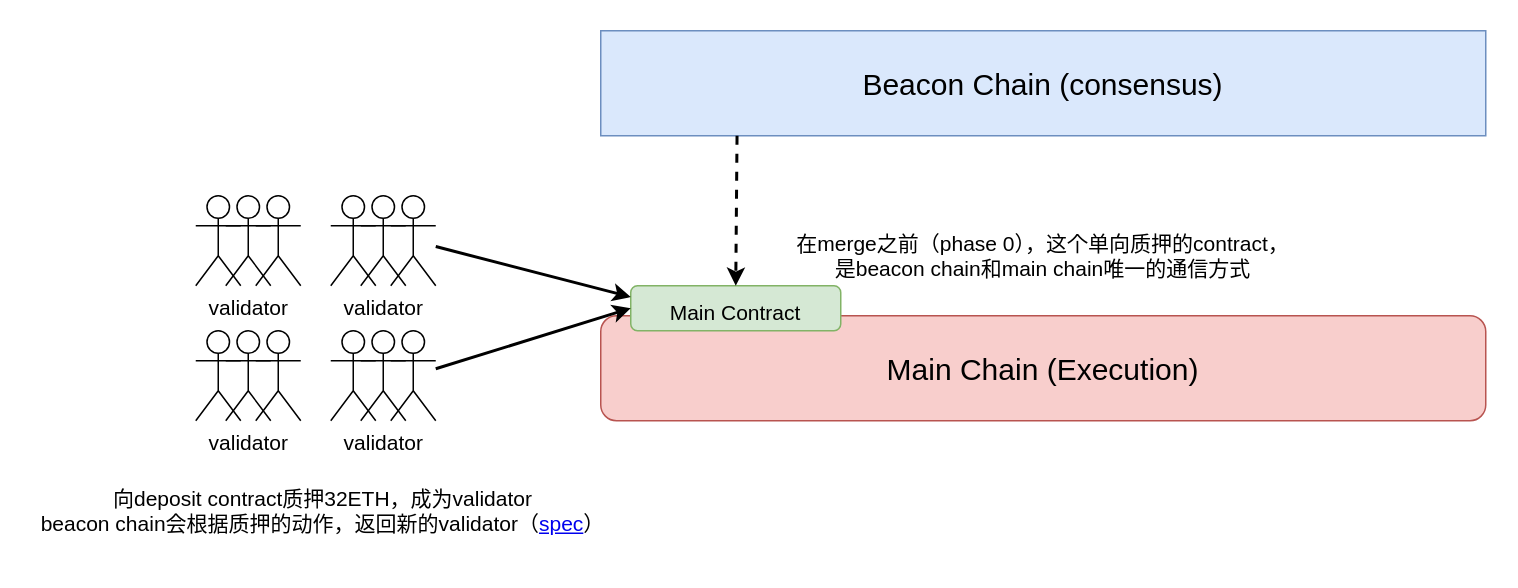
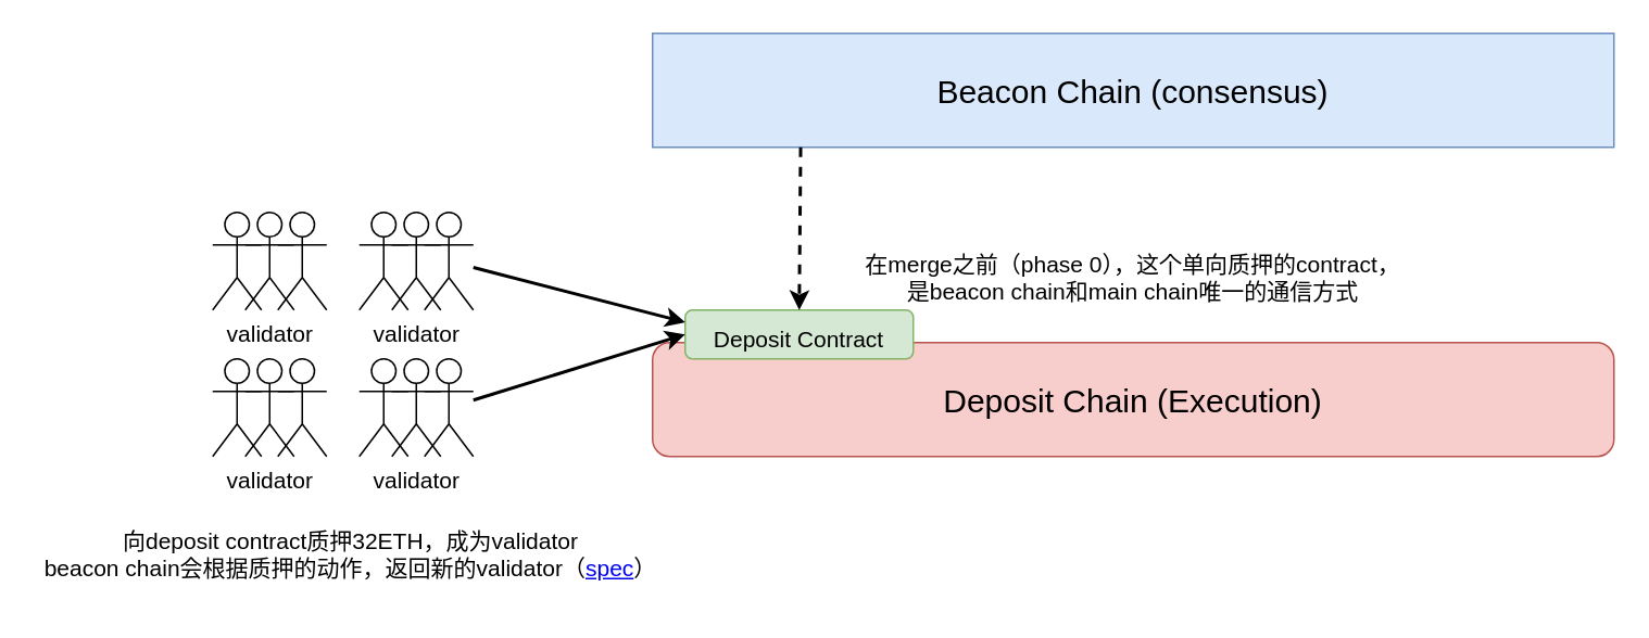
  <mxCell id="0" />
  <mxCell id="1" parent="0" />
  <mxCell id="2" value="&lt;font style=&quot;font-size: 20px;&quot;&gt;Beacon Chain (consensus)&lt;/font&gt;" style="whiteSpace=wrap;html=1;fillColor=#dae8fc;strokeColor=#6c8ebf;rounded=0;" vertex="1" parent="1"><mxGeometry x="400" y="20" width="590" height="70" as="geometry" /></mxCell>
- <mxCell id="3" value="&lt;font style=&quot;font-size: 20px;&quot;&gt;Main Chain (Execution)&lt;/font&gt;" style="rounded=1;whiteSpace=wrap;html=1;fillColor=#f8cecc;strokeColor=#b85450;" vertex="1" parent="1"><mxGeometry x="400" y="210" width="590" height="70" as="geometry" /></mxCell>
- <mxCell id="4" value="&lt;font style=&quot;font-size: 14px;&quot;&gt;Main Contract&lt;/font&gt;" style="rounded=1;whiteSpace=wrap;html=1;fontSize=20;fillColor=#d5e8d4;strokeColor=#82b366;" vertex="1" parent="1"><mxGeometry x="420" y="190" width="140" height="30" as="geometry" /></mxCell>
+ <mxCell id="3" value="&lt;font style=&quot;font-size: 20px;&quot;&gt;Deposit Chain (Execution)&lt;/font&gt;" style="rounded=1;whiteSpace=wrap;html=1;fillColor=#f8cecc;strokeColor=#b85450;" vertex="1" parent="1"><mxGeometry x="400" y="210" width="590" height="70" as="geometry" /></mxCell>
+ <mxCell id="4" value="&lt;font style=&quot;font-size: 14px;&quot;&gt;Deposit Contract&lt;/font&gt;" style="rounded=1;whiteSpace=wrap;html=1;fontSize=20;fillColor=#d5e8d4;strokeColor=#82b366;" vertex="1" parent="1"><mxGeometry x="420" y="190" width="140" height="30" as="geometry" /></mxCell>
  <mxCell id="5" value="" style="endArrow=classic;html=1;rounded=0;fontSize=14;strokeWidth=2;exitX=0.154;exitY=1;exitDx=0;exitDy=0;exitPerimeter=0;entryX=0.5;entryY=0;entryDx=0;entryDy=0;dashed=1;" edge="1" parent="1" source="2" target="4"><mxGeometry width="50" height="50" relative="1" as="geometry"><mxPoint x="690" y="210" as="sourcePoint" /><mxPoint x="740" y="160" as="targetPoint" /></mxGeometry></mxCell>
  <mxCell id="6" value="" style="shape=umlActor;verticalLabelPosition=bottom;verticalAlign=top;html=1;outlineConnect=0;fontSize=14;" vertex="1" parent="1"><mxGeometry x="130" y="130" width="30" height="60" as="geometry" /></mxCell>
  <mxCell id="7" value="validator" style="shape=umlActor;verticalLabelPosition=bottom;verticalAlign=top;html=1;outlineConnect=0;fontSize=14;" vertex="1" parent="1"><mxGeometry x="150" y="130" width="30" height="60" as="geometry" /></mxCell>
  <mxCell id="8" value="" style="shape=umlActor;verticalLabelPosition=bottom;verticalAlign=top;html=1;outlineConnect=0;fontSize=14;" vertex="1" parent="1"><mxGeometry x="170" y="130" width="30" height="60" as="geometry" /></mxCell>
  <mxCell id="9" value="" style="shape=umlActor;verticalLabelPosition=bottom;verticalAlign=top;html=1;outlineConnect=0;fontSize=14;" vertex="1" parent="1"><mxGeometry x="130" y="220" width="30" height="60" as="geometry" /></mxCell>
  <mxCell id="10" value="validator" style="shape=umlActor;verticalLabelPosition=bottom;verticalAlign=top;html=1;outlineConnect=0;fontSize=14;" vertex="1" parent="1"><mxGeometry x="150" y="220" width="30" height="60" as="geometry" /></mxCell>
  <mxCell id="11" value="" style="shape=umlActor;verticalLabelPosition=bottom;verticalAlign=top;html=1;outlineConnect=0;fontSize=14;" vertex="1" parent="1"><mxGeometry x="170" y="220" width="30" height="60" as="geometry" /></mxCell>
  <mxCell id="12" value="" style="shape=umlActor;verticalLabelPosition=bottom;verticalAlign=top;html=1;outlineConnect=0;fontSize=14;" vertex="1" parent="1"><mxGeometry x="220" y="130" width="30" height="60" as="geometry" /></mxCell>
  <mxCell id="13" value="validator" style="shape=umlActor;verticalLabelPosition=bottom;verticalAlign=top;html=1;outlineConnect=0;fontSize=14;" vertex="1" parent="1"><mxGeometry x="240" y="130" width="30" height="60" as="geometry" /></mxCell>
  <mxCell id="14" value="" style="shape=umlActor;verticalLabelPosition=bottom;verticalAlign=top;html=1;outlineConnect=0;fontSize=14;" vertex="1" parent="1"><mxGeometry x="260" y="130" width="30" height="60" as="geometry" /></mxCell>
  <mxCell id="15" value="" style="shape=umlActor;verticalLabelPosition=bottom;verticalAlign=top;html=1;outlineConnect=0;fontSize=14;" vertex="1" parent="1"><mxGeometry x="220" y="220" width="30" height="60" as="geometry" /></mxCell>
  <mxCell id="16" value="validator" style="shape=umlActor;verticalLabelPosition=bottom;verticalAlign=top;html=1;outlineConnect=0;fontSize=14;" vertex="1" parent="1"><mxGeometry x="240" y="220" width="30" height="60" as="geometry" /></mxCell>
  <mxCell id="17" value="" style="shape=umlActor;verticalLabelPosition=bottom;verticalAlign=top;html=1;outlineConnect=0;fontSize=14;" vertex="1" parent="1"><mxGeometry x="260" y="220" width="30" height="60" as="geometry" /></mxCell>
  <mxCell id="18" value="" style="endArrow=classic;html=1;rounded=0;strokeWidth=2;fontSize=14;entryX=0;entryY=0.5;entryDx=0;entryDy=0;" edge="1" parent="1" source="17" target="4"><mxGeometry width="50" height="50" relative="1" as="geometry"><mxPoint x="690" y="210" as="sourcePoint" /><mxPoint x="740" y="160" as="targetPoint" /></mxGeometry></mxCell>
  <mxCell id="19" value="" style="endArrow=classic;html=1;rounded=0;strokeWidth=2;fontSize=14;entryX=0;entryY=0.25;entryDx=0;entryDy=0;" edge="1" parent="1" source="14" target="4"><mxGeometry width="50" height="50" relative="1" as="geometry"><mxPoint x="285" y="260" as="sourcePoint" /><mxPoint x="430" y="215" as="targetPoint" /></mxGeometry></mxCell>
  <mxCell id="20" value="向deposit contract质押32ETH，成为validator&lt;br&gt;beacon chain会根据质押的动作，返回新的validator（&lt;a href=&quot;https://github.com/ethereum/consensus-specs/blob/v1.0.0/specs/phase0/beacon-chain.md#deposits&quot;&gt;spec&lt;/a&gt;）" style="text;html=1;strokeColor=none;fillColor=none;align=center;verticalAlign=middle;whiteSpace=wrap;rounded=0;fontSize=14;" vertex="1" parent="1"><mxGeometry x="20" y="310" width="390" height="60" as="geometry" /></mxCell>
  <mxCell id="21" value="在merge之前（phase 0），这个单向质押的contract，是beacon chain和main chain唯一的通信方式" style="text;html=1;strokeColor=none;fillColor=none;align=center;verticalAlign=middle;whiteSpace=wrap;rounded=0;fontSize=14;" vertex="1" parent="1"><mxGeometry x="525" y="140" width="340" height="60" as="geometry" /></mxCell>
